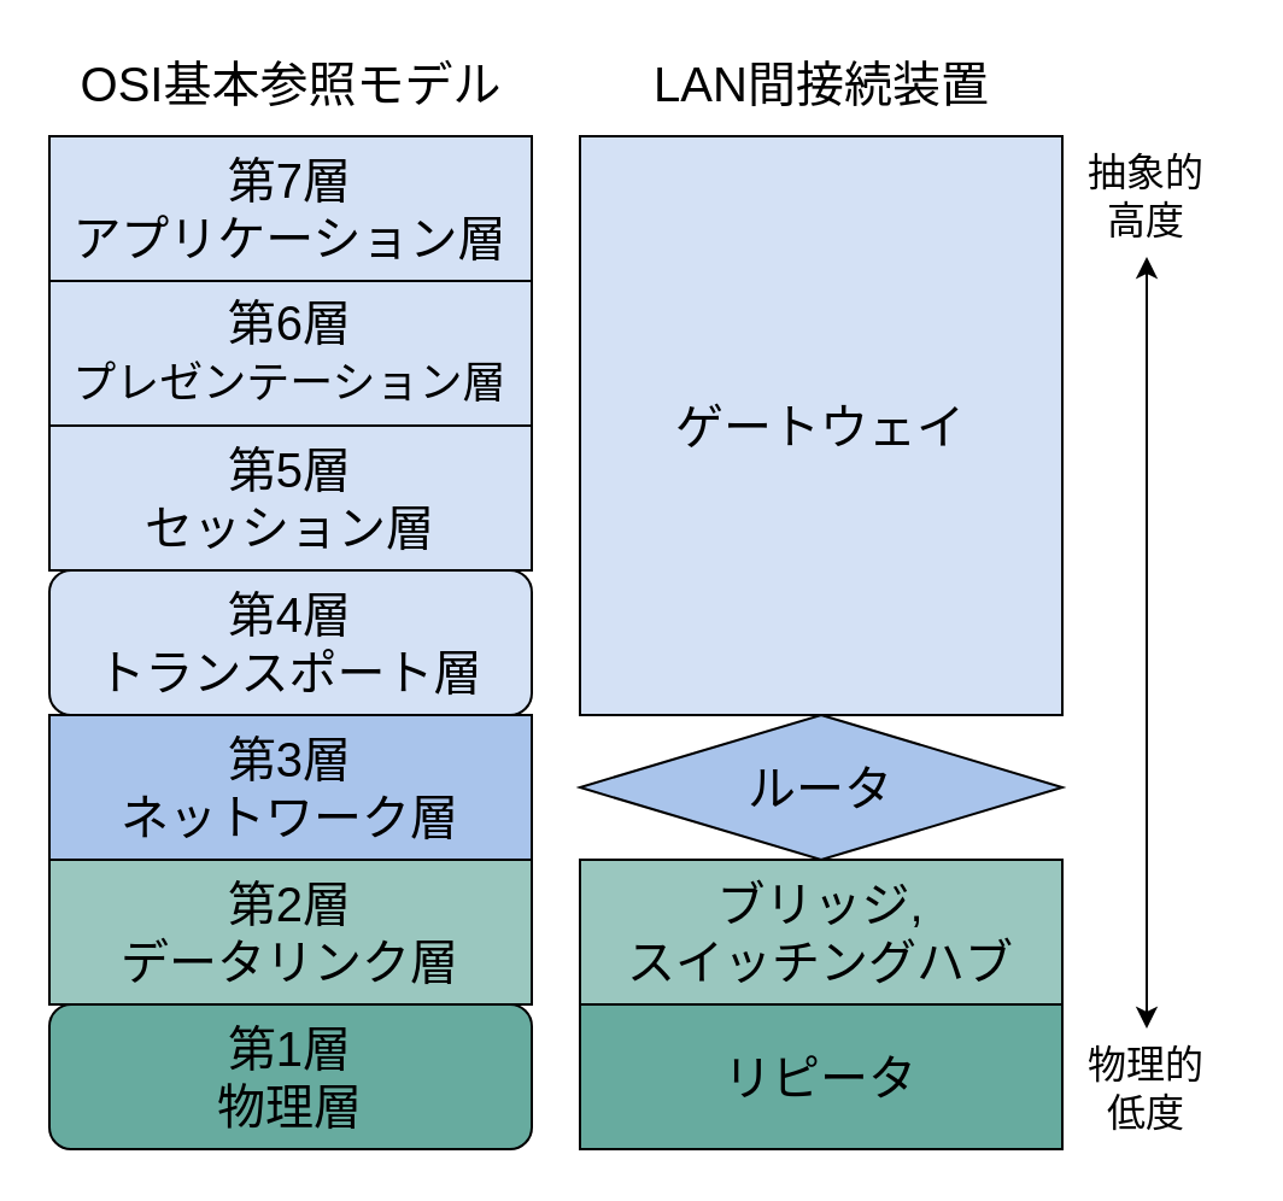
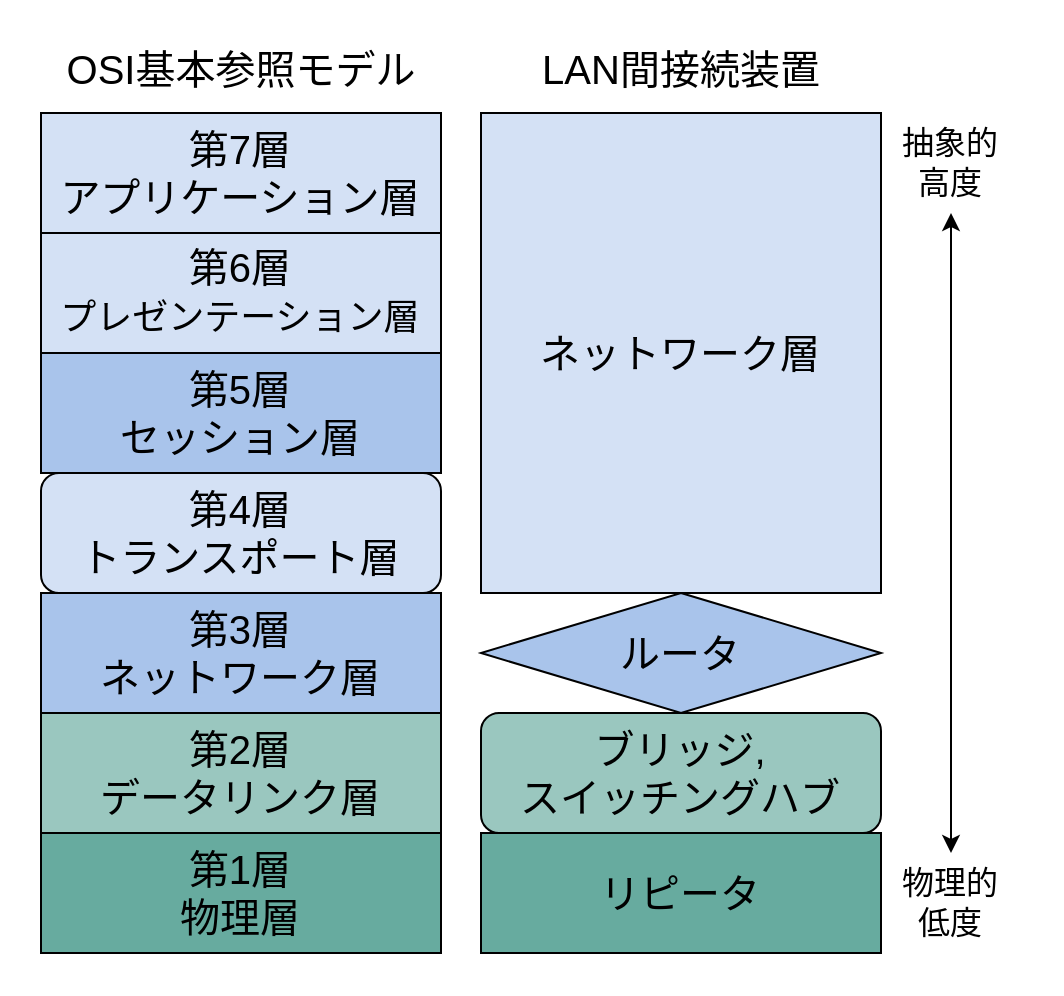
  <mxCell id="0" />
  <mxCell id="1" parent="0" />
  <mxCell id="2" value="第7層&lt;br&gt;アプリケーション層" style="rounded=0;whiteSpace=wrap;html=1;fontSize=20;labelBackgroundColor=none;fillColor=#D4E1F5;" vertex="1" parent="1"><mxGeometry x="20" y="56" width="200" height="60" as="geometry" /></mxCell>
  <mxCell id="3" value="OSI基本参照モデル" style="text;html=1;resizable=0;points=[];autosize=1;align=center;verticalAlign=top;spacingTop=-4;fontSize=20;" vertex="1" parent="1"><mxGeometry x="25" y="20" width="190" height="30" as="geometry" /></mxCell>
  <mxCell id="4" value="第6層&lt;br&gt;&lt;font style=&quot;font-size: 18px&quot;&gt;プレゼンテーション層&lt;/font&gt;" style="rounded=0;whiteSpace=wrap;html=1;fontSize=20;labelBackgroundColor=none;fillColor=#D4E1F5;" vertex="1" parent="1"><mxGeometry x="20" y="116" width="200" height="60" as="geometry" /></mxCell>
- <mxCell id="5" value="第5層&lt;br&gt;セッション層" style="rounded=0;whiteSpace=wrap;html=1;fontSize=20;labelBackgroundColor=none;fillColor=#D4E1F5;" vertex="1" parent="1"><mxGeometry x="20" y="176" width="200" height="60" as="geometry" /></mxCell>
+ <mxCell id="5" value="第5層&lt;br&gt;セッション層" style="rounded=0;whiteSpace=wrap;html=1;fontSize=20;labelBackgroundColor=none;fillColor=#a9c4eb;" vertex="1" parent="1"><mxGeometry x="20" y="176" width="200" height="60" as="geometry" /></mxCell>
  <mxCell id="6" value="第4層&lt;br&gt;トランスポート層" style="whiteSpace=wrap;html=1;fontSize=20;labelBackgroundColor=none;fillColor=#D4E1F5;rounded=1;" vertex="1" parent="1"><mxGeometry x="20" y="236" width="200" height="60" as="geometry" /></mxCell>
  <mxCell id="7" value="第3層&lt;br&gt;ネットワーク層" style="rounded=0;whiteSpace=wrap;html=1;fontSize=20;fillColor=#A9C4EB;" vertex="1" parent="1"><mxGeometry x="20" y="296" width="200" height="60" as="geometry" /></mxCell>
  <mxCell id="8" value="第2層&lt;br&gt;データリンク層" style="rounded=0;whiteSpace=wrap;html=1;fontSize=20;fillColor=#9AC7BF;" vertex="1" parent="1"><mxGeometry x="20" y="356" width="200" height="60" as="geometry" /></mxCell>
- <mxCell id="9" value="第1層&lt;br&gt;物理層" style="whiteSpace=wrap;html=1;fontSize=20;fillColor=#67AB9F;rounded=1;" vertex="1" parent="1"><mxGeometry x="20" y="416" width="200" height="60" as="geometry" /></mxCell>
- <mxCell id="10" value="ゲートウェイ" style="rounded=0;whiteSpace=wrap;html=1;fontSize=20;fillColor=#D4E1F5;" vertex="1" parent="1"><mxGeometry x="240" y="56" width="200" height="240" as="geometry" /></mxCell>
+ <mxCell id="9" value="第1層&lt;br&gt;物理層" style="rounded=0;whiteSpace=wrap;html=1;fontSize=20;fillColor=#67AB9F;" vertex="1" parent="1"><mxGeometry x="20" y="416" width="200" height="60" as="geometry" /></mxCell>
+ <mxCell id="10" value="ネットワーク層" style="rounded=0;whiteSpace=wrap;html=1;fontSize=20;fillColor=#D4E1F5;" vertex="1" parent="1"><mxGeometry x="240" y="56" width="200" height="240" as="geometry" /></mxCell>
  <mxCell id="11" value="LAN間接続装置" style="text;html=1;resizable=0;points=[];autosize=1;align=center;verticalAlign=top;spacingTop=-4;fontSize=20;" vertex="1" parent="1"><mxGeometry x="265" y="20" width="150" height="30" as="geometry" /></mxCell>
  <mxCell id="12" value="ルータ" style="rhombus;whiteSpace=wrap;html=1;fontSize=20;fillColor=#A9C4EB;" vertex="1" parent="1"><mxGeometry x="240" y="296" width="200" height="60" as="geometry" /></mxCell>
- <mxCell id="13" value="ブリッジ,&lt;br&gt;スイッチングハブ" style="rounded=0;whiteSpace=wrap;html=1;fontSize=20;fillColor=#9AC7BF;" vertex="1" parent="1"><mxGeometry x="240" y="356" width="200" height="60" as="geometry" /></mxCell>
+ <mxCell id="13" value="ブリッジ,&lt;br&gt;スイッチングハブ" style="whiteSpace=wrap;html=1;fontSize=20;fillColor=#9AC7BF;rounded=1;" vertex="1" parent="1"><mxGeometry x="240" y="356" width="200" height="60" as="geometry" /></mxCell>
  <mxCell id="14" value="リピータ" style="rounded=0;whiteSpace=wrap;html=1;fontSize=20;fillColor=#67AB9F;" vertex="1" parent="1"><mxGeometry x="240" y="416" width="200" height="60" as="geometry" /></mxCell>
  <mxCell id="15" value="" style="endArrow=classic;startArrow=classic;html=1;fontSize=20;exitX=0.5;exitY=0;exitDx=0;exitDy=0;entryX=0.5;entryY=1;entryDx=0;entryDy=0;" edge="1" parent="1" source="17" target="16"><mxGeometry width="50" height="50" relative="1" as="geometry"><mxPoint x="474.5" y="460" as="sourcePoint" /><mxPoint x="474.5" y="100" as="targetPoint" /></mxGeometry></mxCell>
  <mxCell id="16" value="抽象的&lt;br style=&quot;font-size: 16px;&quot;&gt;高度" style="text;html=1;strokeColor=none;fillColor=none;align=center;verticalAlign=middle;whiteSpace=wrap;rounded=0;labelBackgroundColor=none;fontSize=16;" vertex="1" parent="1"><mxGeometry x="440" y="56" width="70" height="50" as="geometry" /></mxCell>
  <mxCell id="17" value="物理的&lt;br&gt;低度" style="text;html=1;strokeColor=none;fillColor=none;align=center;verticalAlign=middle;whiteSpace=wrap;rounded=0;labelBackgroundColor=none;fontSize=16;" vertex="1" parent="1"><mxGeometry x="440" y="426" width="70" height="50" as="geometry" /></mxCell>
